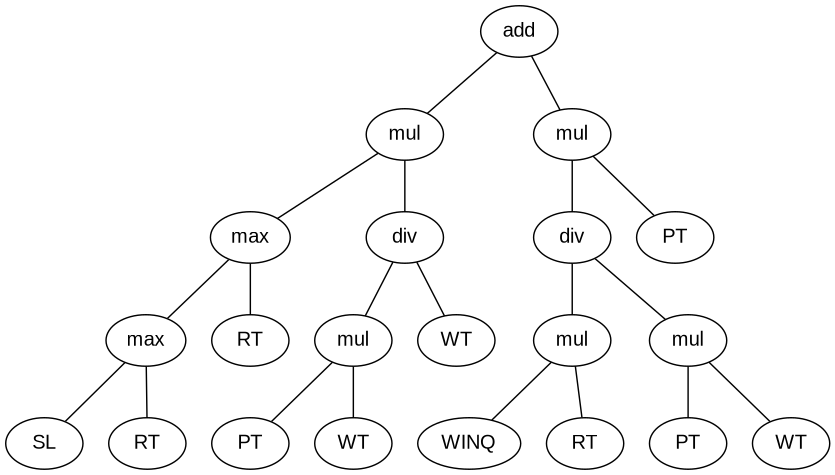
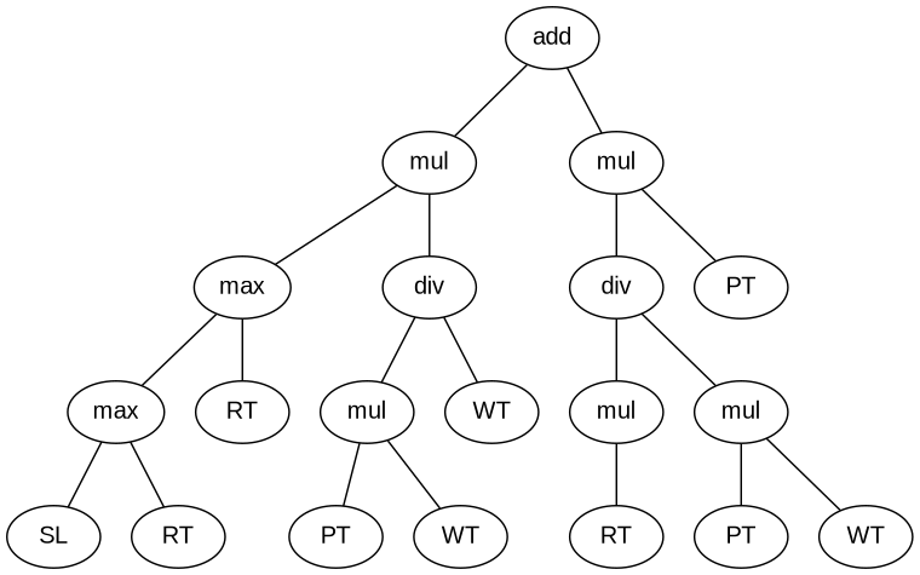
  graph {
    fontname="Liberation Sans"
    node [fontname="Liberation Sans"]
    edge [fontname="Liberation Sans"]
    n1 [label=add]
    n2 [label=mul]
    n3 [label=mul]
    n4 [label=max]
    n5 [label=div]
    n6 [label=max]
    n7 [label=RT]
    n8 [label=SL]
    n9 [label=RT]
    n10 [label=mul]
    n11 [label=WT]
    n12 [label=PT]
    n13 [label=WT]
    n14 [label=div]
    n15 [label=PT]
    n16 [label=mul]
    n17 [label=mul]
-   n18 [label=WINQ]
    n19 [label=RT]
    n20 [label=PT]
    n21 [label=WT]
    n1 -- n2
    n1 -- n3
    n2 -- n4
    n2 -- n5
    n3 -- n14
    n3 -- n15
    n4 -- n6
    n4 -- n7
    n5 -- n10
    n5 -- n11
    n6 -- n8
    n6 -- n9
    n10 -- n12
    n10 -- n13
    n14 -- n16
    n14 -- n17
-   n16 -- n18
    n16 -- n19
    n17 -- n20
    n17 -- n21
  }
